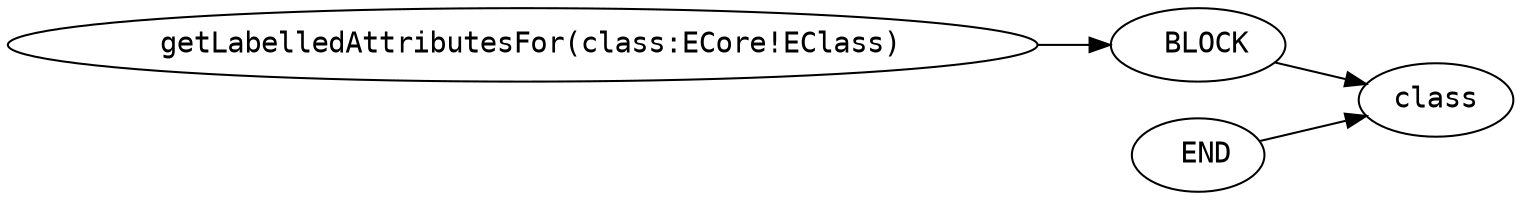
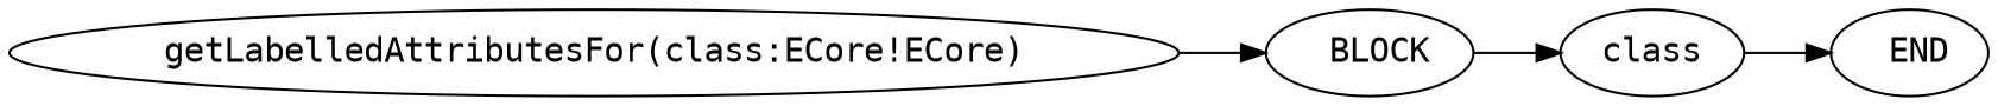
  digraph {
    fontname="DejaVu Sans Mono"
    rankdir=LR
    node [fontname="DejaVu Sans Mono"]
    edge [color=black fontname="DejaVu Sans Mono"]
-   n1 [label=" getLabelledAttributesFor(class:ECore!EClass)"]
+   n1 [label="getLabelledAttributesFor(class:ECore!ECore)"]
    n2 [label=" BLOCK"]
    n3 [label=class]
    n4 [label=" END"]
    n1 -> n2
    n2 -> n3
-   n4 -> n3
+   n3 -> n4
  }
